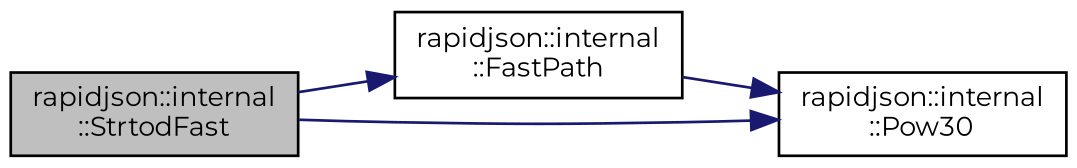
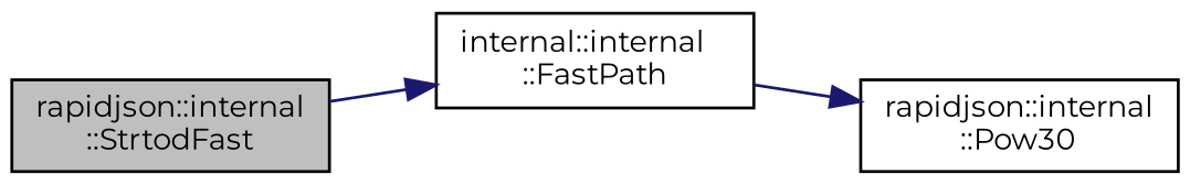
  digraph {
    fontname=Montserrat
    rankdir=LR
    node [color=black fillcolor=white fontname=Montserrat fontsize=10 shape=record style=filled]
    edge [color=midnightblue fontname=Montserrat fontsize=10 labelfontname=Helvetica labelfontsize=10 style=solid]
    n1 [fillcolor=grey75 fontcolor=black height=0.2 label="rapidjson::internal\l::StrtodFast" width=0.4]
-   n2 [height=0.2 label="rapidjson::internal\l::FastPath" width=0.4]
+   n2 [height=0.2 label="internal::internal\l::FastPath" width=0.4]
    n3 [height=0.2 label="rapidjson::internal\l::Pow30" width=0.4]
    n1 -> n2
-   n1 -> n3
    n2 -> n3
  }
